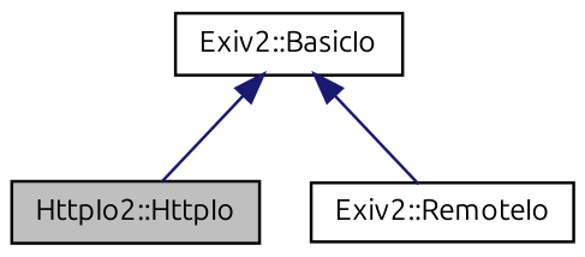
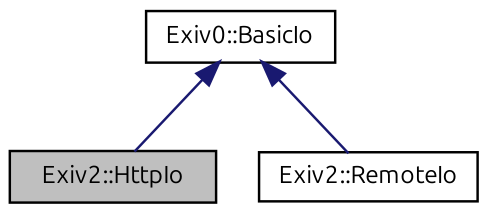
  digraph {
    fontname=Ubuntu
    node [color=black fillcolor=white fontname=Ubuntu fontsize=10 shape=record style=filled]
    edge [color=midnightblue dir=back fontname=Ubuntu fontsize=10 labelfontname=FreeSans labelfontsize=10 style=solid]
-   n1 [fillcolor=grey75 fontcolor=black height=0.2 label="HttpIo2::HttpIo" width=0.4]
+   n1 [fillcolor=grey75 fontcolor=black height=0.2 label="Exiv2::HttpIo" width=0.4]
    n2 [height=0.2 label="Exiv2::RemoteIo" width=0.4]
-   n3 [height=0.2 label="Exiv2::BasicIo" width=0.4]
+   n3 [height=0.2 label="Exiv0::BasicIo" width=0.4]
    n3 -> n1
    n3 -> n2
  }
